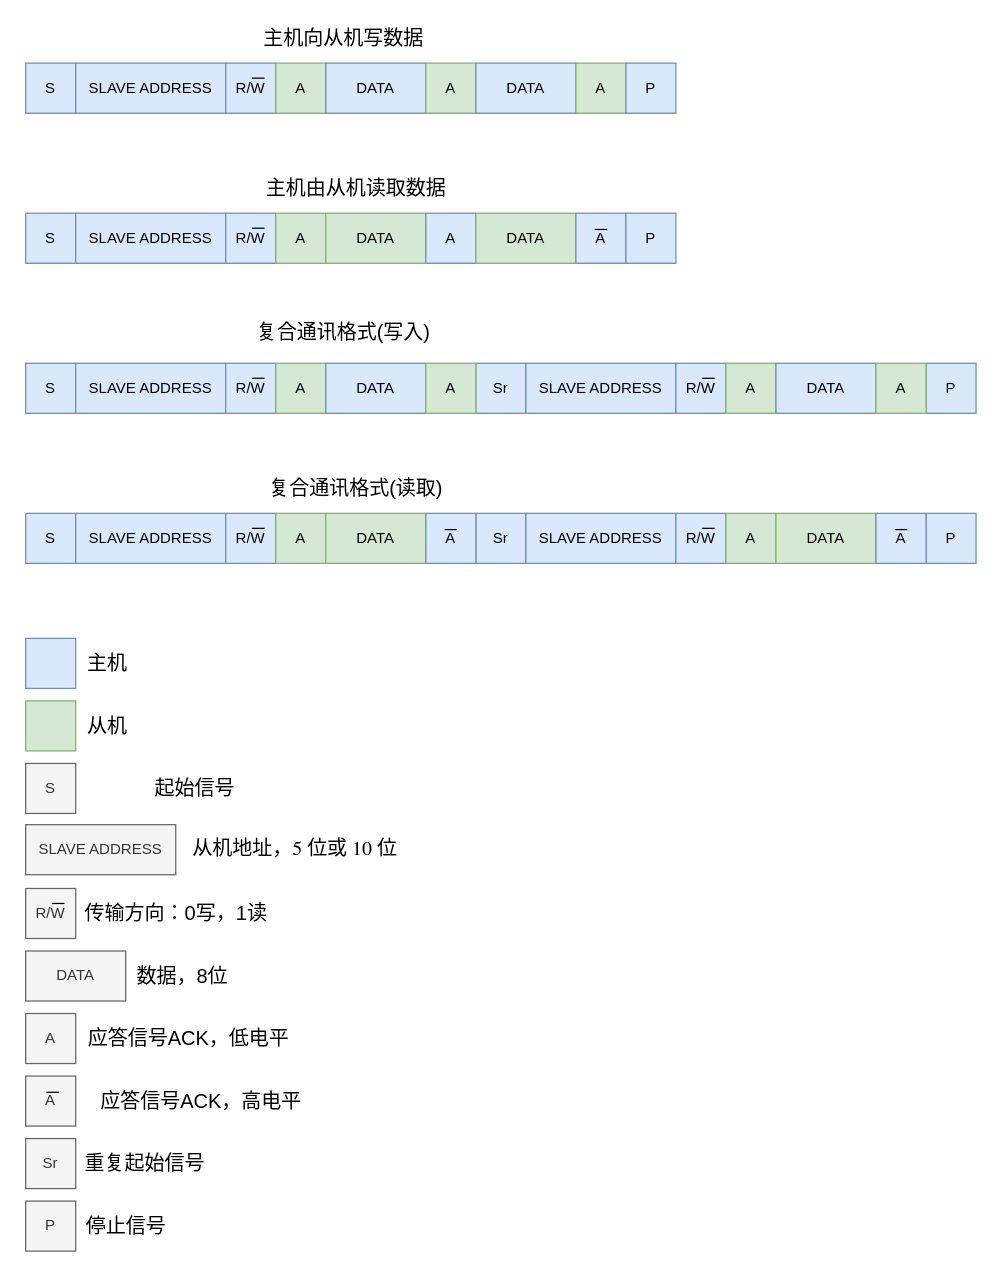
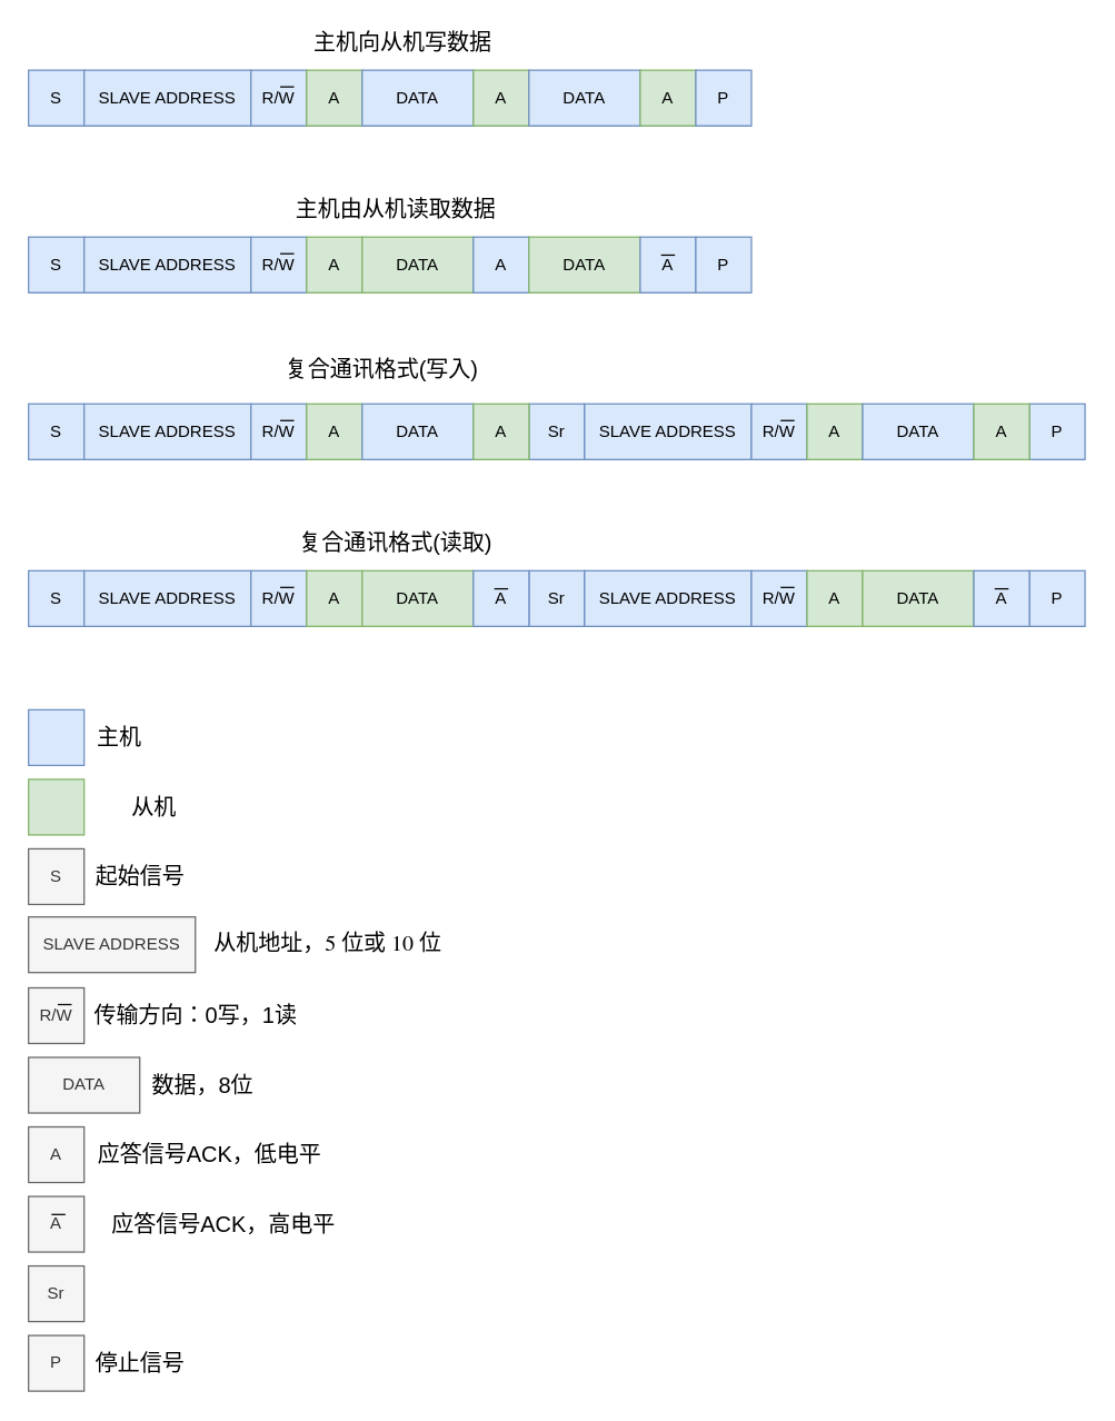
  <mxCell id="0" />
  <mxCell id="1" parent="0" />
  <mxCell id="2" value="" style="endArrow=none;html=1;rounded=0;entryX=1;entryY=1;entryDx=0;entryDy=0;fillColor=#dae8fc;strokeColor=#6c8ebf;" parent="1" target="11" edge="1"><mxGeometry width="50" height="50" relative="1" as="geometry"><mxPoint x="20" y="90" as="sourcePoint" /><mxPoint x="660" y="90" as="targetPoint" /></mxGeometry></mxCell>
  <mxCell id="3" value="S" style="rounded=0;whiteSpace=wrap;html=1;fillColor=#dae8fc;strokeColor=#6c8ebf;" parent="1" vertex="1"><mxGeometry x="20" y="50" width="40" height="40" as="geometry" /></mxCell>
  <mxCell id="4" value="SLAVE ADDRESS" style="rounded=0;whiteSpace=wrap;html=1;fillColor=#dae8fc;strokeColor=#6c8ebf;" parent="1" vertex="1"><mxGeometry x="60" y="50" width="120" height="40" as="geometry" /></mxCell>
  <mxCell id="5" value="R/W" style="rounded=0;whiteSpace=wrap;html=1;fillColor=#dae8fc;strokeColor=#6c8ebf;" parent="1" vertex="1"><mxGeometry x="180" y="50" width="40" height="40" as="geometry" /></mxCell>
  <mxCell id="6" value="A" style="rounded=0;whiteSpace=wrap;html=1;fillColor=#d5e8d4;strokeColor=#82b366;" parent="1" vertex="1"><mxGeometry x="220" y="50" width="40" height="40" as="geometry" /></mxCell>
  <mxCell id="7" value="DATA" style="rounded=0;whiteSpace=wrap;html=1;fillColor=#dae8fc;strokeColor=#6c8ebf;" parent="1" vertex="1"><mxGeometry x="260" y="50" width="80" height="40" as="geometry" /></mxCell>
  <mxCell id="8" value="A" style="rounded=0;whiteSpace=wrap;html=1;fillColor=#d5e8d4;strokeColor=#82b366;" parent="1" vertex="1"><mxGeometry x="340" y="50" width="40" height="40" as="geometry" /></mxCell>
  <mxCell id="9" value="DATA" style="rounded=0;whiteSpace=wrap;html=1;fillColor=#dae8fc;strokeColor=#6c8ebf;" parent="1" vertex="1"><mxGeometry x="380" y="50" width="80" height="40" as="geometry" /></mxCell>
  <mxCell id="10" value="A" style="rounded=0;whiteSpace=wrap;html=1;fillColor=#d5e8d4;strokeColor=#82b366;" parent="1" vertex="1"><mxGeometry x="460" y="50" width="40" height="40" as="geometry" /></mxCell>
  <mxCell id="11" value="P" style="rounded=0;whiteSpace=wrap;html=1;fillColor=#dae8fc;strokeColor=#6c8ebf;" parent="1" vertex="1"><mxGeometry x="500" y="50" width="40" height="40" as="geometry" /></mxCell>
  <mxCell id="12" value="" style="endArrow=none;html=1;rounded=0;fontSize=16;strokeWidth=1;" parent="1" edge="1"><mxGeometry width="50" height="50" relative="1" as="geometry"><mxPoint x="201" y="62" as="sourcePoint" /><mxPoint x="211" y="62" as="targetPoint" /></mxGeometry></mxCell>
  <mxCell id="13" value="" style="endArrow=none;html=1;rounded=0;entryX=1;entryY=1;entryDx=0;entryDy=0;fillColor=#dae8fc;strokeColor=#6c8ebf;" parent="1" target="22" edge="1"><mxGeometry width="50" height="50" relative="1" as="geometry"><mxPoint x="20" y="210" as="sourcePoint" /><mxPoint x="660" y="210" as="targetPoint" /></mxGeometry></mxCell>
  <mxCell id="14" value="S" style="rounded=0;whiteSpace=wrap;html=1;fillColor=#dae8fc;strokeColor=#6c8ebf;" parent="1" vertex="1"><mxGeometry x="20" y="170" width="40" height="40" as="geometry" /></mxCell>
  <mxCell id="15" value="SLAVE ADDRESS" style="rounded=0;whiteSpace=wrap;html=1;fillColor=#dae8fc;strokeColor=#6c8ebf;" parent="1" vertex="1"><mxGeometry x="60" y="170" width="120" height="40" as="geometry" /></mxCell>
  <mxCell id="16" value="R/W" style="rounded=0;whiteSpace=wrap;html=1;fillColor=#dae8fc;strokeColor=#6c8ebf;" parent="1" vertex="1"><mxGeometry x="180" y="170" width="40" height="40" as="geometry" /></mxCell>
  <mxCell id="17" value="A" style="rounded=0;whiteSpace=wrap;html=1;fillColor=#d5e8d4;strokeColor=#82b366;" parent="1" vertex="1"><mxGeometry x="220" y="170" width="40" height="40" as="geometry" /></mxCell>
  <mxCell id="18" value="DATA" style="rounded=0;whiteSpace=wrap;html=1;fillColor=#d5e8d4;strokeColor=#82b366;" parent="1" vertex="1"><mxGeometry x="260" y="170" width="80" height="40" as="geometry" /></mxCell>
  <mxCell id="19" value="A" style="rounded=0;whiteSpace=wrap;html=1;fillColor=#dae8fc;strokeColor=#6c8ebf;" parent="1" vertex="1"><mxGeometry x="340" y="170" width="40" height="40" as="geometry" /></mxCell>
  <mxCell id="20" value="DATA" style="rounded=0;whiteSpace=wrap;html=1;fillColor=#d5e8d4;strokeColor=#82b366;" parent="1" vertex="1"><mxGeometry x="380" y="170" width="80" height="40" as="geometry" /></mxCell>
  <mxCell id="21" value="A" style="rounded=0;whiteSpace=wrap;html=1;fillColor=#dae8fc;strokeColor=#6c8ebf;" parent="1" vertex="1"><mxGeometry x="460" y="170" width="40" height="40" as="geometry" /></mxCell>
  <mxCell id="22" value="P" style="rounded=0;whiteSpace=wrap;html=1;fillColor=#dae8fc;strokeColor=#6c8ebf;" parent="1" vertex="1"><mxGeometry x="500" y="170" width="40" height="40" as="geometry" /></mxCell>
  <mxCell id="23" value="" style="endArrow=none;html=1;rounded=0;fontSize=16;strokeWidth=1;" parent="1" edge="1"><mxGeometry width="50" height="50" relative="1" as="geometry"><mxPoint x="201" y="182" as="sourcePoint" /><mxPoint x="211" y="182" as="targetPoint" /></mxGeometry></mxCell>
  <mxCell id="24" value="" style="endArrow=none;html=1;rounded=0;fontSize=16;strokeWidth=1;fillColor=#dae8fc;strokeColor=#000000;" parent="1" edge="1"><mxGeometry width="50" height="50" relative="1" as="geometry"><mxPoint x="475" y="183" as="sourcePoint" /><mxPoint x="485" y="183" as="targetPoint" /></mxGeometry></mxCell>
  <mxCell id="25" value="主机由从机读取数据" style="text;html=1;align=center;verticalAlign=middle;resizable=0;points=[];autosize=1;strokeColor=none;fillColor=none;fontSize=16;" parent="1" vertex="1"><mxGeometry x="204" y="140" width="160" height="20" as="geometry" /></mxCell>
- <mxCell id="26" value="主机向从机写数据" style="text;html=1;align=center;verticalAlign=middle;resizable=0;points=[];autosize=1;strokeColor=none;fillColor=none;fontSize=16;" parent="1" vertex="1"><mxGeometry x="204" y="20" width="140" height="20" as="geometry" /></mxCell>
+ <mxCell id="26" value="主机向从机写数据" style="text;html=1;align=center;verticalAlign=middle;resizable=0;points=[];autosize=1;strokeColor=none;fillColor=none;fontSize=16;" parent="1" vertex="1"><mxGeometry x="219" y="20" width="140" height="20" as="geometry" /></mxCell>
  <mxCell id="27" value="" style="endArrow=none;html=1;rounded=0;entryX=1;entryY=1;entryDx=0;entryDy=0;fillColor=#dae8fc;strokeColor=#6c8ebf;" parent="1" target="33" edge="1"><mxGeometry width="50" height="50" relative="1" as="geometry"><mxPoint x="20" y="330" as="sourcePoint" /><mxPoint x="660" y="330" as="targetPoint" /></mxGeometry></mxCell>
  <mxCell id="28" value="S" style="rounded=0;whiteSpace=wrap;html=1;fillColor=#dae8fc;strokeColor=#6c8ebf;" parent="1" vertex="1"><mxGeometry x="20" y="290" width="40" height="40" as="geometry" /></mxCell>
  <mxCell id="29" value="SLAVE ADDRESS" style="rounded=0;whiteSpace=wrap;html=1;fillColor=#dae8fc;strokeColor=#6c8ebf;" parent="1" vertex="1"><mxGeometry x="60" y="290" width="120" height="40" as="geometry" /></mxCell>
  <mxCell id="30" value="R/W" style="rounded=0;whiteSpace=wrap;html=1;fillColor=#dae8fc;strokeColor=#6c8ebf;" parent="1" vertex="1"><mxGeometry x="180" y="290" width="40" height="40" as="geometry" /></mxCell>
  <mxCell id="31" value="A" style="rounded=0;whiteSpace=wrap;html=1;fillColor=#d5e8d4;strokeColor=#82b366;" parent="1" vertex="1"><mxGeometry x="220" y="290" width="40" height="40" as="geometry" /></mxCell>
  <mxCell id="32" value="DATA" style="rounded=0;whiteSpace=wrap;html=1;fillColor=#dae8fc;strokeColor=#6c8ebf;" parent="1" vertex="1"><mxGeometry x="260" y="290" width="80" height="40" as="geometry" /></mxCell>
  <mxCell id="33" value="P" style="rounded=0;whiteSpace=wrap;html=1;fillColor=#dae8fc;strokeColor=#6c8ebf;" parent="1" vertex="1"><mxGeometry x="740" y="290" width="40" height="40" as="geometry" /></mxCell>
  <mxCell id="34" value="" style="endArrow=none;html=1;rounded=0;fontSize=16;strokeWidth=1;" parent="1" edge="1"><mxGeometry width="50" height="50" relative="1" as="geometry"><mxPoint x="201" y="302" as="sourcePoint" /><mxPoint x="211" y="302" as="targetPoint" /></mxGeometry></mxCell>
  <mxCell id="35" value="复合通讯格式(写入)" style="text;html=1;align=center;verticalAlign=middle;resizable=0;points=[];autosize=1;strokeColor=none;fillColor=none;fontSize=16;" parent="1" vertex="1"><mxGeometry x="199" y="255" width="150" height="20" as="geometry" /></mxCell>
  <mxCell id="36" value="Sr" style="rounded=0;whiteSpace=wrap;html=1;fillColor=#dae8fc;strokeColor=#6c8ebf;" parent="1" vertex="1"><mxGeometry x="380" y="290" width="40" height="40" as="geometry" /></mxCell>
  <mxCell id="37" value="SLAVE ADDRESS" style="rounded=0;whiteSpace=wrap;html=1;fillColor=#dae8fc;strokeColor=#6c8ebf;" parent="1" vertex="1"><mxGeometry x="420" y="290" width="120" height="40" as="geometry" /></mxCell>
  <mxCell id="38" value="R/W" style="rounded=0;whiteSpace=wrap;html=1;fillColor=#dae8fc;strokeColor=#6c8ebf;" parent="1" vertex="1"><mxGeometry x="540" y="290" width="40" height="40" as="geometry" /></mxCell>
  <mxCell id="39" value="" style="endArrow=none;html=1;rounded=0;fontSize=16;strokeWidth=1;" parent="1" edge="1"><mxGeometry width="50" height="50" relative="1" as="geometry"><mxPoint x="561" y="302" as="sourcePoint" /><mxPoint x="571" y="302" as="targetPoint" /></mxGeometry></mxCell>
  <mxCell id="40" value="A" style="rounded=0;whiteSpace=wrap;html=1;fillColor=#d5e8d4;strokeColor=#82b366;" parent="1" vertex="1"><mxGeometry x="580" y="290" width="40" height="40" as="geometry" /></mxCell>
  <mxCell id="41" value="DATA" style="rounded=0;whiteSpace=wrap;html=1;fillColor=#dae8fc;strokeColor=#6c8ebf;" parent="1" vertex="1"><mxGeometry x="620" y="290" width="80" height="40" as="geometry" /></mxCell>
  <mxCell id="42" value="" style="endArrow=none;html=1;rounded=0;entryX=1;entryY=1;entryDx=0;entryDy=0;fillColor=#dae8fc;strokeColor=#6c8ebf;" parent="1" target="48" edge="1"><mxGeometry width="50" height="50" relative="1" as="geometry"><mxPoint x="20" y="450" as="sourcePoint" /><mxPoint x="660" y="450" as="targetPoint" /></mxGeometry></mxCell>
  <mxCell id="43" value="S" style="rounded=0;whiteSpace=wrap;html=1;fillColor=#dae8fc;strokeColor=#6c8ebf;" parent="1" vertex="1"><mxGeometry x="20" y="410" width="40" height="40" as="geometry" /></mxCell>
  <mxCell id="44" value="SLAVE ADDRESS" style="rounded=0;whiteSpace=wrap;html=1;fillColor=#dae8fc;strokeColor=#6c8ebf;" parent="1" vertex="1"><mxGeometry x="60" y="410" width="120" height="40" as="geometry" /></mxCell>
  <mxCell id="45" value="R/W" style="rounded=0;whiteSpace=wrap;html=1;fillColor=#dae8fc;strokeColor=#6c8ebf;" parent="1" vertex="1"><mxGeometry x="180" y="410" width="40" height="40" as="geometry" /></mxCell>
  <mxCell id="46" value="A" style="rounded=0;whiteSpace=wrap;html=1;fillColor=#d5e8d4;strokeColor=#82b366;" parent="1" vertex="1"><mxGeometry x="220" y="410" width="40" height="40" as="geometry" /></mxCell>
  <mxCell id="47" value="DATA" style="rounded=0;whiteSpace=wrap;html=1;fillColor=#d5e8d4;strokeColor=#82b366;" parent="1" vertex="1"><mxGeometry x="260" y="410" width="80" height="40" as="geometry" /></mxCell>
  <mxCell id="48" value="P" style="rounded=0;whiteSpace=wrap;html=1;fillColor=#dae8fc;strokeColor=#6c8ebf;" parent="1" vertex="1"><mxGeometry x="740" y="410" width="40" height="40" as="geometry" /></mxCell>
  <mxCell id="49" value="主机" style="text;html=1;align=center;verticalAlign=middle;resizable=0;points=[];autosize=1;strokeColor=none;fillColor=none;fontSize=16;" parent="1" vertex="1"><mxGeometry x="60" y="520" width="50" height="20" as="geometry" /></mxCell>
- <mxCell id="50" value="从机" style="text;html=1;align=center;verticalAlign=middle;resizable=0;points=[];autosize=1;strokeColor=none;fillColor=none;fontSize=16;" parent="1" vertex="1"><mxGeometry x="60" y="570" width="50" height="20" as="geometry" /></mxCell>
+ <mxCell id="50" value="从机" style="text;html=1;align=center;verticalAlign=middle;resizable=0;points=[];autosize=1;strokeColor=none;fillColor=none;fontSize=16;" parent="1" vertex="1"><mxGeometry x="85" y="570" width="50" height="20" as="geometry" /></mxCell>
  <mxCell id="51" value="" style="endArrow=none;html=1;rounded=0;fontSize=16;strokeWidth=1;" parent="1" edge="1"><mxGeometry width="50" height="50" relative="1" as="geometry"><mxPoint x="201" y="422" as="sourcePoint" /><mxPoint x="211" y="422" as="targetPoint" /></mxGeometry></mxCell>
  <mxCell id="52" value="复合通讯格式(读取)" style="text;html=1;align=center;verticalAlign=middle;resizable=0;points=[];autosize=1;strokeColor=none;fillColor=none;fontSize=16;" parent="1" vertex="1"><mxGeometry x="209" y="380" width="150" height="20" as="geometry" /></mxCell>
  <mxCell id="53" value="Sr" style="rounded=0;whiteSpace=wrap;html=1;fillColor=#dae8fc;strokeColor=#6c8ebf;" parent="1" vertex="1"><mxGeometry x="380" y="410" width="40" height="40" as="geometry" /></mxCell>
  <mxCell id="54" value="SLAVE ADDRESS" style="rounded=0;whiteSpace=wrap;html=1;fillColor=#dae8fc;strokeColor=#6c8ebf;" parent="1" vertex="1"><mxGeometry x="420" y="410" width="120" height="40" as="geometry" /></mxCell>
  <mxCell id="55" value="R/W" style="rounded=0;whiteSpace=wrap;html=1;fillColor=#dae8fc;strokeColor=#6c8ebf;" parent="1" vertex="1"><mxGeometry x="540" y="410" width="40" height="40" as="geometry" /></mxCell>
  <mxCell id="56" value="" style="endArrow=none;html=1;rounded=0;fontSize=16;strokeWidth=1;" parent="1" edge="1"><mxGeometry width="50" height="50" relative="1" as="geometry"><mxPoint x="561" y="422" as="sourcePoint" /><mxPoint x="571" y="422" as="targetPoint" /></mxGeometry></mxCell>
  <mxCell id="57" value="A" style="rounded=0;whiteSpace=wrap;html=1;fillColor=#d5e8d4;strokeColor=#82b366;" parent="1" vertex="1"><mxGeometry x="580" y="410" width="40" height="40" as="geometry" /></mxCell>
  <mxCell id="58" value="DATA" style="rounded=0;whiteSpace=wrap;html=1;fillColor=#d5e8d4;strokeColor=#82b366;" parent="1" vertex="1"><mxGeometry x="620" y="410" width="80" height="40" as="geometry" /></mxCell>
  <mxCell id="59" value="A" style="rounded=0;whiteSpace=wrap;html=1;fillColor=#d5e8d4;strokeColor=#82b366;" parent="1" vertex="1"><mxGeometry x="340" y="290" width="40" height="40" as="geometry" /></mxCell>
  <mxCell id="60" value="A" style="rounded=0;whiteSpace=wrap;html=1;fillColor=#d5e8d4;strokeColor=#82b366;" parent="1" vertex="1"><mxGeometry x="700" y="290" width="40" height="40" as="geometry" /></mxCell>
  <mxCell id="61" value="A" style="rounded=0;whiteSpace=wrap;html=1;fillColor=#dae8fc;strokeColor=#6c8ebf;" parent="1" vertex="1"><mxGeometry x="340" y="410" width="40" height="40" as="geometry" /></mxCell>
  <mxCell id="62" value="" style="endArrow=none;html=1;rounded=0;fontSize=16;strokeWidth=1;fillColor=#dae8fc;strokeColor=#000000;" parent="1" edge="1"><mxGeometry width="50" height="50" relative="1" as="geometry"><mxPoint x="355" y="423" as="sourcePoint" /><mxPoint x="365" y="423" as="targetPoint" /></mxGeometry></mxCell>
  <mxCell id="63" value="A" style="rounded=0;whiteSpace=wrap;html=1;fillColor=#dae8fc;strokeColor=#6c8ebf;" parent="1" vertex="1"><mxGeometry x="700" y="410" width="40" height="40" as="geometry" /></mxCell>
  <mxCell id="64" value="" style="endArrow=none;html=1;rounded=0;fontSize=16;strokeWidth=1;fillColor=#dae8fc;strokeColor=#000000;" parent="1" edge="1"><mxGeometry width="50" height="50" relative="1" as="geometry"><mxPoint x="715" y="423" as="sourcePoint" /><mxPoint x="725" y="423" as="targetPoint" /></mxGeometry></mxCell>
  <mxCell id="65" value="S" style="rounded=0;whiteSpace=wrap;html=1;fillColor=#f5f5f5;strokeColor=#666666;fontColor=#333333;" parent="1" vertex="1"><mxGeometry x="20" y="610" width="40" height="40" as="geometry" /></mxCell>
- <mxCell id="66" value="起始信号" style="text;html=1;align=center;verticalAlign=middle;resizable=0;points=[];autosize=1;strokeColor=none;fillColor=none;fontSize=16;" parent="1" vertex="1"><mxGeometry x="115" y="620" width="80" height="20" as="geometry" /></mxCell>
+ <mxCell id="66" value="起始信号" style="text;html=1;align=center;verticalAlign=middle;resizable=0;points=[];autosize=1;strokeColor=none;fillColor=none;fontSize=16;" parent="1" vertex="1"><mxGeometry x="60" y="620" width="80" height="20" as="geometry" /></mxCell>
  <mxCell id="67" value="SLAVE ADDRESS" style="rounded=0;whiteSpace=wrap;html=1;fillColor=#f5f5f5;strokeColor=#666666;fontColor=#333333;" parent="1" vertex="1"><mxGeometry x="20" y="659" width="120" height="40" as="geometry" /></mxCell>
  <mxCell id="68" value="从机地址，&lt;span style=&quot;background-color: initial; font-size: 11.955pt; font-family: FreeSerif;&quot;&gt;5 &lt;/span&gt;&lt;span style=&quot;background-color: initial; font-size: 11.955pt; font-family: FandolSong-Regular;&quot;&gt;位或 &lt;/span&gt;&lt;span style=&quot;background-color: initial; font-size: 11.955pt; font-family: FreeSerif;&quot;&gt;10 &lt;/span&gt;&lt;span style=&quot;background-color: initial; font-size: 11.955pt; font-family: FandolSong-Regular;&quot;&gt;位&lt;/span&gt;" style="text;html=1;align=center;verticalAlign=middle;resizable=0;points=[];autosize=1;strokeColor=none;fillColor=none;fontSize=16;" parent="1" vertex="1"><mxGeometry x="140" y="664" width="190" height="30" as="geometry" /></mxCell>
  <mxCell id="69" value="R/W" style="rounded=0;whiteSpace=wrap;html=1;fillColor=#f5f5f5;strokeColor=#666666;fontColor=#333333;" parent="1" vertex="1"><mxGeometry x="20" y="710" width="40" height="40" as="geometry" /></mxCell>
  <mxCell id="70" value="" style="endArrow=none;html=1;rounded=0;fontSize=16;strokeWidth=1;" parent="1" edge="1"><mxGeometry width="50" height="50" relative="1" as="geometry"><mxPoint x="41" y="722" as="sourcePoint" /><mxPoint x="51" y="722" as="targetPoint" /></mxGeometry></mxCell>
  <mxCell id="71" value="传输方向：0写，1读" style="text;html=1;align=center;verticalAlign=middle;resizable=0;points=[];autosize=1;strokeColor=none;fillColor=none;fontSize=16;" parent="1" vertex="1"><mxGeometry x="60" y="720" width="160" height="20" as="geometry" /></mxCell>
  <mxCell id="72" value="A" style="rounded=0;whiteSpace=wrap;html=1;fillColor=#f5f5f5;strokeColor=#666666;fontColor=#333333;" parent="1" vertex="1"><mxGeometry x="20" y="810" width="40" height="40" as="geometry" /></mxCell>
  <mxCell id="73" value="应答信号ACK，低电平" style="text;html=1;align=center;verticalAlign=middle;resizable=0;points=[];autosize=1;strokeColor=none;fillColor=none;fontSize=16;" parent="1" vertex="1"><mxGeometry x="60" y="820" width="180" height="20" as="geometry" /></mxCell>
  <mxCell id="74" value="A" style="rounded=0;whiteSpace=wrap;html=1;fillColor=#f5f5f5;strokeColor=#666666;fontColor=#333333;" parent="1" vertex="1"><mxGeometry x="20" y="860" width="40" height="40" as="geometry" /></mxCell>
  <mxCell id="75" value="" style="endArrow=none;html=1;rounded=0;fontSize=16;strokeWidth=1;fillColor=#dae8fc;strokeColor=#000000;" parent="1" edge="1"><mxGeometry width="50" height="50" relative="1" as="geometry"><mxPoint x="36.5" y="873" as="sourcePoint" /><mxPoint x="46.5" y="873" as="targetPoint" /></mxGeometry></mxCell>
  <mxCell id="76" value="应答信号ACK，高电平" style="text;html=1;align=center;verticalAlign=middle;resizable=0;points=[];autosize=1;strokeColor=none;fillColor=none;fontSize=16;" parent="1" vertex="1"><mxGeometry x="60" y="870" width="200" height="20" as="geometry" /></mxCell>
  <mxCell id="77" value="Sr" style="rounded=0;whiteSpace=wrap;html=1;fillColor=#f5f5f5;strokeColor=#666666;fontColor=#333333;" parent="1" vertex="1"><mxGeometry x="20" y="910" width="40" height="40" as="geometry" /></mxCell>
- <mxCell id="78" value="重复起始信号" style="text;html=1;align=center;verticalAlign=middle;resizable=0;points=[];autosize=1;strokeColor=none;fillColor=none;fontSize=16;" parent="1" vertex="1"><mxGeometry x="60" y="920" width="110" height="20" as="geometry" /></mxCell>
  <mxCell id="79" value="P" style="rounded=0;whiteSpace=wrap;html=1;fillColor=#f5f5f5;strokeColor=#666666;fontColor=#333333;" parent="1" vertex="1"><mxGeometry x="20" y="960" width="40" height="40" as="geometry" /></mxCell>
  <mxCell id="80" value="停止信号" style="text;html=1;align=center;verticalAlign=middle;resizable=0;points=[];autosize=1;strokeColor=none;fillColor=none;fontSize=16;" parent="1" vertex="1"><mxGeometry x="60" y="970" width="80" height="20" as="geometry" /></mxCell>
  <mxCell id="81" value="DATA" style="rounded=0;whiteSpace=wrap;html=1;fillColor=#f5f5f5;strokeColor=#666666;fontColor=#333333;" parent="1" vertex="1"><mxGeometry x="20" y="760" width="80" height="40" as="geometry" /></mxCell>
  <mxCell id="82" value="数据，8位" style="text;html=1;align=center;verticalAlign=middle;resizable=0;points=[];autosize=1;strokeColor=none;fillColor=none;fontSize=16;" parent="1" vertex="1"><mxGeometry x="100" y="770" width="90" height="20" as="geometry" /></mxCell>
  <mxCell id="83" value="" style="rounded=0;whiteSpace=wrap;html=1;fillColor=#d5e8d4;strokeColor=#82b366;" vertex="1" parent="1"><mxGeometry x="20" y="560" width="40" height="40" as="geometry" /></mxCell>
  <mxCell id="84" value="" style="rounded=0;whiteSpace=wrap;html=1;fillColor=#dae8fc;strokeColor=#6c8ebf;" vertex="1" parent="1"><mxGeometry x="20" y="510" width="40" height="40" as="geometry" /></mxCell>
